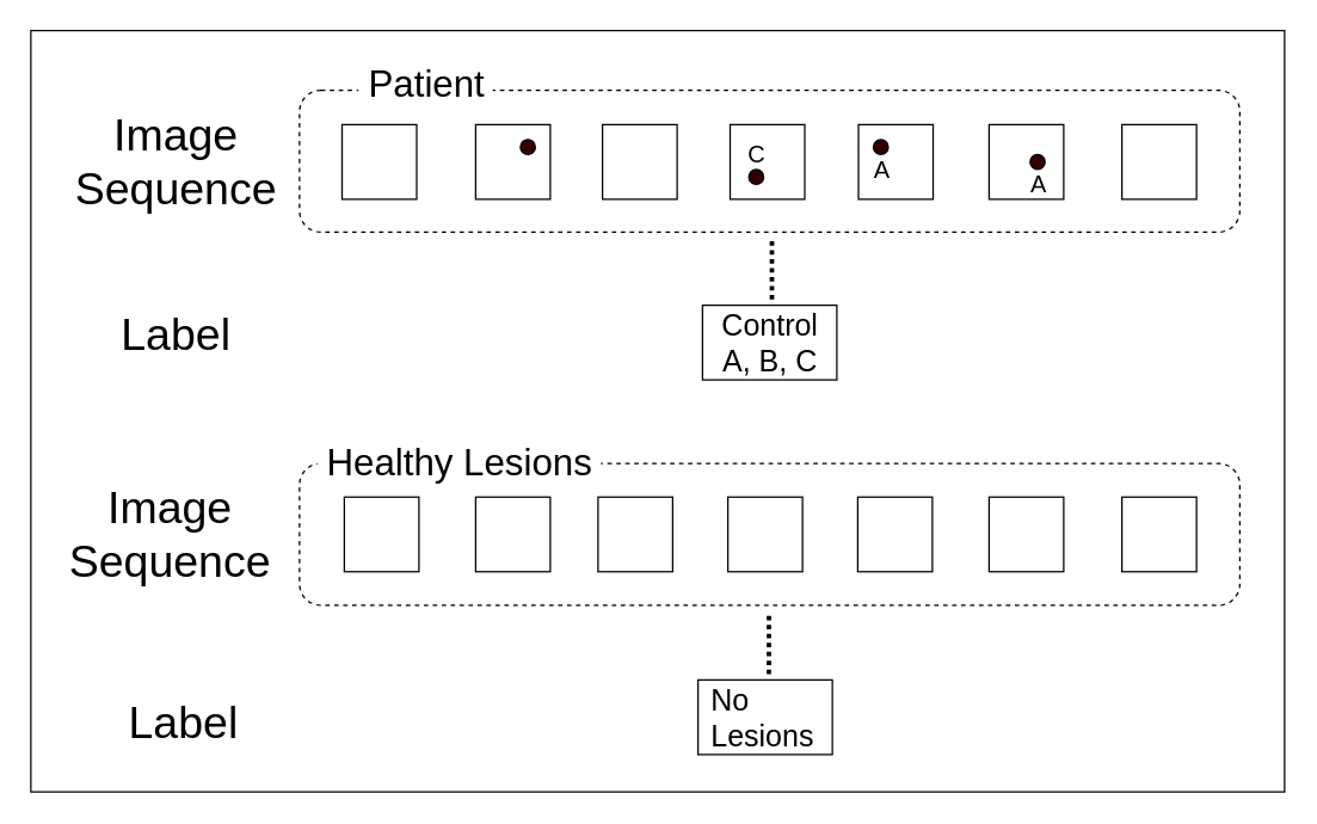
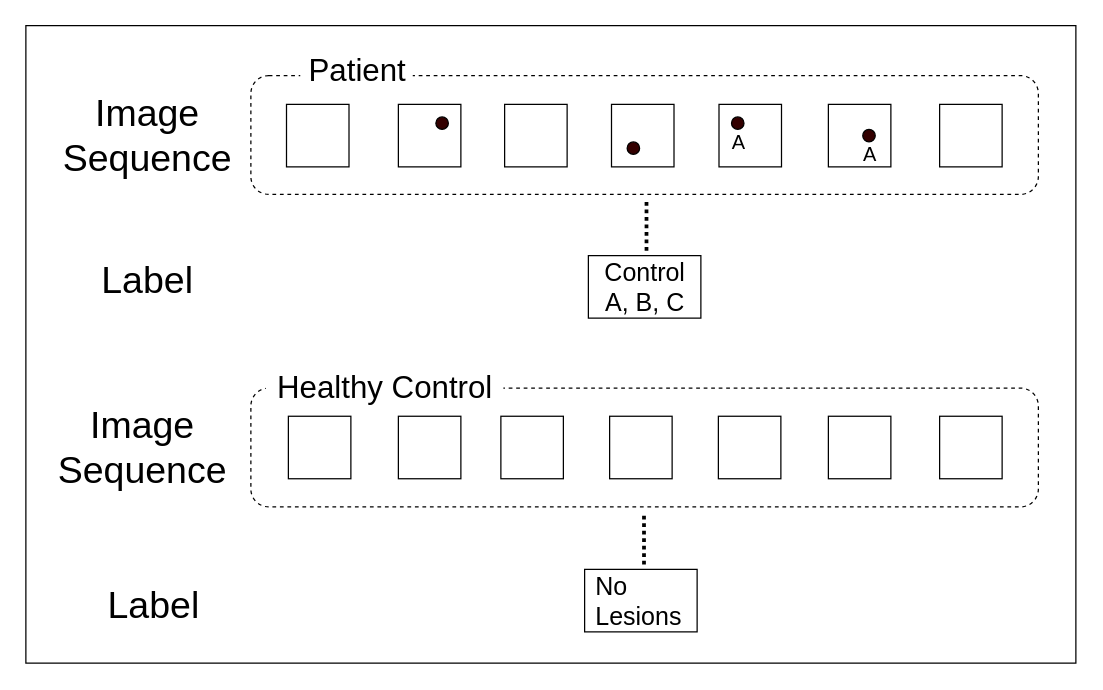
  <mxCell id="0" />
  <mxCell id="1" parent="0" />
  <mxCell id="2" value="" style="rounded=0;whiteSpace=wrap;html=1;" parent="1" vertex="1"><mxGeometry x="20" y="20" width="840" height="510" as="geometry" /></mxCell>
  <mxCell id="3" value="" style="rounded=1;whiteSpace=wrap;html=1;fillColor=#FFFFFF;dashed=1;perimeterSpacing=10;" parent="1" vertex="1"><mxGeometry x="200" y="60" width="630" height="95" as="geometry" /></mxCell>
  <mxCell id="4" value="" style="rounded=0;whiteSpace=wrap;html=1;" parent="1" vertex="1"><mxGeometry x="228.5" y="83" width="50" height="50" as="geometry" /></mxCell>
  <mxCell id="5" value="" style="rounded=0;whiteSpace=wrap;html=1;" parent="1" vertex="1"><mxGeometry x="318" y="83" width="50" height="50" as="geometry" /></mxCell>
  <mxCell id="6" value="" style="rounded=0;whiteSpace=wrap;html=1;" parent="1" vertex="1"><mxGeometry x="403" y="83" width="50" height="50" as="geometry" /></mxCell>
  <mxCell id="7" value="" style="rounded=0;whiteSpace=wrap;html=1;" parent="1" vertex="1"><mxGeometry x="488.5" y="83" width="50" height="50" as="geometry" /></mxCell>
  <mxCell id="8" value="" style="rounded=0;whiteSpace=wrap;html=1;" parent="1" vertex="1"><mxGeometry x="574.5" y="83" width="50" height="50" as="geometry" /></mxCell>
  <mxCell id="9" value="" style="rounded=0;whiteSpace=wrap;html=1;" parent="1" vertex="1"><mxGeometry x="662" y="83" width="50" height="50" as="geometry" /></mxCell>
  <mxCell id="10" value="" style="rounded=0;whiteSpace=wrap;html=1;" parent="1" vertex="1"><mxGeometry x="751" y="83" width="50" height="50" as="geometry" /></mxCell>
  <mxCell id="11" value="" style="ellipse;whiteSpace=wrap;html=1;fillColor=#330000;" parent="1" vertex="1"><mxGeometry x="348" y="93" width="10" height="10" as="geometry" /></mxCell>
  <mxCell id="12" value="" style="ellipse;whiteSpace=wrap;html=1;fillColor=#330000;" parent="1" vertex="1"><mxGeometry x="501" y="113" width="10" height="10" as="geometry" /></mxCell>
  <mxCell id="13" value="" style="ellipse;whiteSpace=wrap;html=1;fillColor=#330000;" parent="1" vertex="1"><mxGeometry x="584.5" y="93" width="10" height="10" as="geometry" /></mxCell>
- <mxCell id="14" value="&lt;font style=&quot;font-size: 16px&quot;&gt;C&lt;/font&gt;" style="text;html=1;align=center;verticalAlign=middle;resizable=0;points=[];;autosize=1;" parent="1" vertex="1"><mxGeometry x="491" y="93" width="30" height="20" as="geometry" /></mxCell>
  <mxCell id="15" value="&lt;font style=&quot;font-size: 16px&quot;&gt;A&lt;/font&gt;" style="text;html=1;align=center;verticalAlign=middle;resizable=0;points=[];;autosize=1;" parent="1" vertex="1"><mxGeometry x="574.5" y="103" width="30" height="20" as="geometry" /></mxCell>
  <mxCell id="16" value="" style="ellipse;whiteSpace=wrap;html=1;fillColor=#330000;" parent="1" vertex="1"><mxGeometry x="689.5" y="103" width="10" height="10" as="geometry" /></mxCell>
  <mxCell id="17" value="&lt;font style=&quot;font-size: 16px&quot;&gt;A&lt;/font&gt;" style="text;html=1;align=center;verticalAlign=middle;resizable=0;points=[];;autosize=1;" parent="1" vertex="1"><mxGeometry x="679.5" y="113" width="30" height="20" as="geometry" /></mxCell>
  <mxCell id="18" value="&lt;font style=&quot;font-size: 20px&quot;&gt;Control&lt;br&gt;A, B, C&lt;/font&gt;" style="text;html=1;align=center;verticalAlign=middle;resizable=0;points=[];;autosize=1;strokeColor=#000000;" parent="1" vertex="1"><mxGeometry x="470" y="204" width="90" height="50" as="geometry" /></mxCell>
  <mxCell id="19" value="" style="rounded=1;whiteSpace=wrap;html=1;fillColor=#FFFFFF;dashed=1;perimeterSpacing=10;" parent="1" vertex="1"><mxGeometry x="200" y="310" width="630" height="95" as="geometry" /></mxCell>
  <mxCell id="20" value="" style="rounded=0;whiteSpace=wrap;html=1;" parent="1" vertex="1"><mxGeometry x="230" y="332.5" width="50" height="50" as="geometry" /></mxCell>
  <mxCell id="21" value="" style="rounded=0;whiteSpace=wrap;html=1;" parent="1" vertex="1"><mxGeometry x="318" y="332.5" width="50" height="50" as="geometry" /></mxCell>
  <mxCell id="22" value="" style="rounded=0;whiteSpace=wrap;html=1;" parent="1" vertex="1"><mxGeometry x="400" y="332.5" width="50" height="50" as="geometry" /></mxCell>
  <mxCell id="23" value="" style="rounded=0;whiteSpace=wrap;html=1;" parent="1" vertex="1"><mxGeometry x="487" y="332.5" width="50" height="50" as="geometry" /></mxCell>
  <mxCell id="24" value="" style="rounded=0;whiteSpace=wrap;html=1;" parent="1" vertex="1"><mxGeometry x="574" y="332.5" width="50" height="50" as="geometry" /></mxCell>
  <mxCell id="25" value="" style="rounded=0;whiteSpace=wrap;html=1;" parent="1" vertex="1"><mxGeometry x="662" y="332.5" width="50" height="50" as="geometry" /></mxCell>
  <mxCell id="26" value="" style="rounded=0;whiteSpace=wrap;html=1;" parent="1" vertex="1"><mxGeometry x="751" y="332.5" width="50" height="50" as="geometry" /></mxCell>
  <mxCell id="27" value="&lt;font style=&quot;font-size: 20px&quot;&gt;No&lt;br&gt;Lesions&lt;/font&gt;" style="text;html=1;align=left;verticalAlign=middle;resizable=0;points=[];;autosize=1;strokeColor=#000000;spacingLeft=7;" parent="1" vertex="1"><mxGeometry x="467" y="455" width="90" height="50" as="geometry" /></mxCell>
  <mxCell id="28" value="&lt;font style=&quot;font-size: 30px&quot;&gt;Image&lt;br&gt;Sequence&lt;br&gt;&lt;/font&gt;" style="text;html=1;align=center;verticalAlign=middle;resizable=0;points=[];;autosize=1;" vertex="1" parent="1"><mxGeometry x="42" y="83" width="150" height="50" as="geometry" /></mxCell>
  <mxCell id="29" value="&lt;font style=&quot;font-size: 30px&quot;&gt;Label&lt;br&gt;&lt;/font&gt;" style="text;html=1;align=center;verticalAlign=middle;resizable=0;points=[];;autosize=1;" vertex="1" parent="1"><mxGeometry x="72" y="208" width="90" height="30" as="geometry" /></mxCell>
  <mxCell id="30" value="&lt;font style=&quot;font-size: 25px&quot;&gt;Patient&lt;/font&gt;" style="text;html=1;align=center;verticalAlign=middle;resizable=0;points=[];;autosize=1;strokeColor=none;labelBackgroundColor=#ffffff;fillColor=#ffffff;" vertex="1" parent="1"><mxGeometry x="239.5" y="45" width="90" height="20" as="geometry" /></mxCell>
- <mxCell id="31" value="&lt;font&gt;&lt;font style=&quot;font-size: 25px&quot;&gt;Healthy Lesions&lt;/font&gt;&lt;br&gt;&lt;/font&gt;" style="text;html=1;align=center;verticalAlign=middle;resizable=0;points=[];;autosize=1;strokeColor=none;labelBackgroundColor=#ffffff;fillColor=#ffffff;" vertex="1" parent="1"><mxGeometry x="212" y="298" width="190" height="20" as="geometry" /></mxCell>
+ <mxCell id="31" value="&lt;font&gt;&lt;font style=&quot;font-size: 25px&quot;&gt;Healthy Control&lt;/font&gt;&lt;br&gt;&lt;/font&gt;" style="text;html=1;align=center;verticalAlign=middle;resizable=0;points=[];;autosize=1;strokeColor=none;labelBackgroundColor=#ffffff;fillColor=#ffffff;" vertex="1" parent="1"><mxGeometry x="212" y="298" width="190" height="20" as="geometry" /></mxCell>
  <mxCell id="32" value="&lt;font style=&quot;font-size: 30px&quot;&gt;Image&lt;br&gt;Sequence&lt;br&gt;&lt;/font&gt;" style="text;html=1;align=center;verticalAlign=middle;resizable=0;points=[];;autosize=1;" vertex="1" parent="1"><mxGeometry x="38" y="332" width="150" height="50" as="geometry" /></mxCell>
  <mxCell id="33" value="&lt;font style=&quot;font-size: 30px&quot;&gt;Label&lt;br&gt;&lt;/font&gt;" style="text;html=1;align=center;verticalAlign=middle;resizable=0;points=[];;autosize=1;" vertex="1" parent="1"><mxGeometry x="77" y="468" width="90" height="30" as="geometry" /></mxCell>
  <mxCell id="34" value="" style="endArrow=none;dashed=1;html=1;dashPattern=1 1;strokeWidth=3;" edge="1" parent="1"><mxGeometry width="50" height="50" relative="1" as="geometry"><mxPoint x="516.5" y="200" as="sourcePoint" /><mxPoint x="516.5" y="159" as="targetPoint" /></mxGeometry></mxCell>
  <mxCell id="35" value="" style="endArrow=none;dashed=1;html=1;dashPattern=1 1;strokeWidth=3;" edge="1" parent="1"><mxGeometry width="50" height="50" relative="1" as="geometry"><mxPoint x="514.5" y="451" as="sourcePoint" /><mxPoint x="514.5" y="410" as="targetPoint" /></mxGeometry></mxCell>
